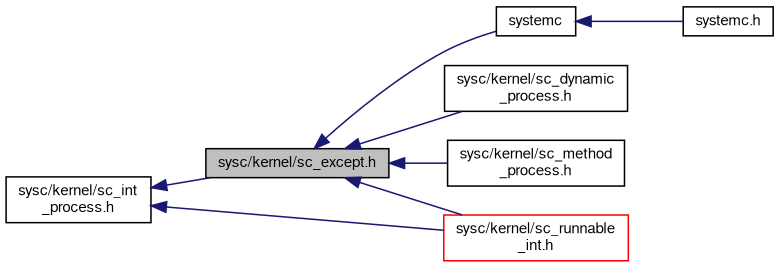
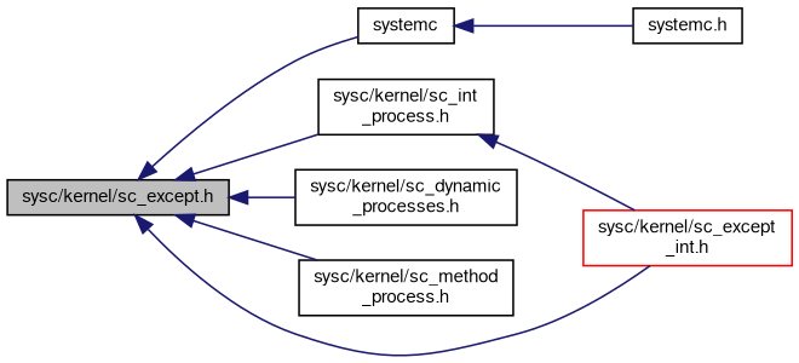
  digraph {
    rankdir=LR
    node [color=black fillcolor=white fontname=FreeSans fontsize=10 shape=record style=filled]
    edge [color=midnightblue dir=back fontname=FreeSans fontsize=10 labelfontname=FreeSans labelfontsize=10 style=solid]
    n1 [fillcolor=grey75 fontcolor=black height=0.2 label="sysc/kernel/sc_except.h" width=0.4]
    n2 [height=0.2 label=systemc width=0.4]
    n3 [height=0.2 label="sysc/kernel/sc_int\l_process.h" width=0.4]
-   n4 [height=0.2 label="sysc/kernel/sc_dynamic\l_process.h" width=0.4]
+   n4 [height=0.2 label="sysc/kernel/sc_dynamic\l_processes.h" width=0.4]
    n5 [height=0.2 label="sysc/kernel/sc_method\l_process.h" width=0.4]
-   n6 [color=red height=0.2 label="sysc/kernel/sc_runnable\l_int.h" width=0.4]
+   n6 [color=red height=0.2 label="sysc/kernel/sc_except\l_int.h" width=0.4]
    n7 [height=0.2 label="systemc.h" width=0.4]
    n1 -> n2
-   n3 -> n1
+   n1 -> n3
    n1 -> n4
    n1 -> n5
    n1 -> n6
    n2 -> n7
    n3 -> n6
  }
